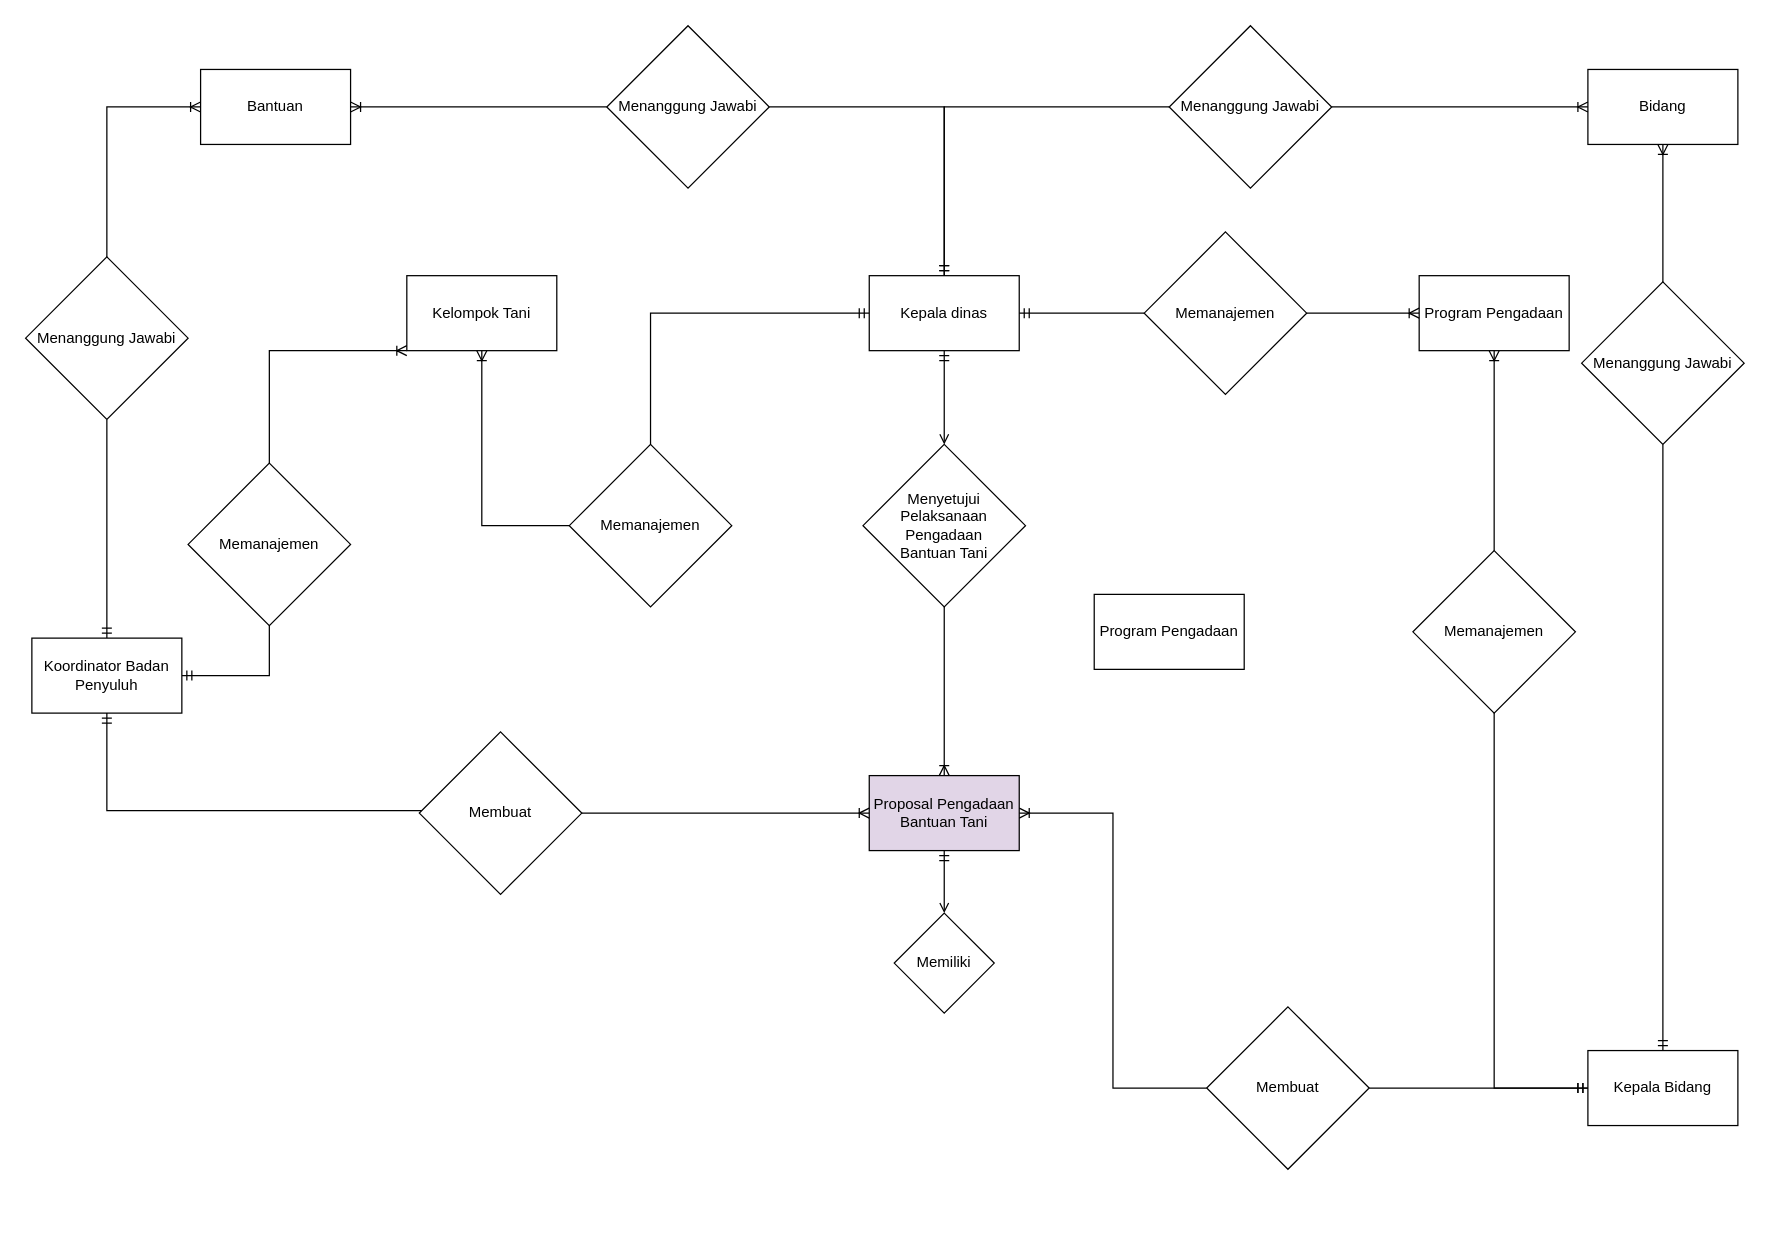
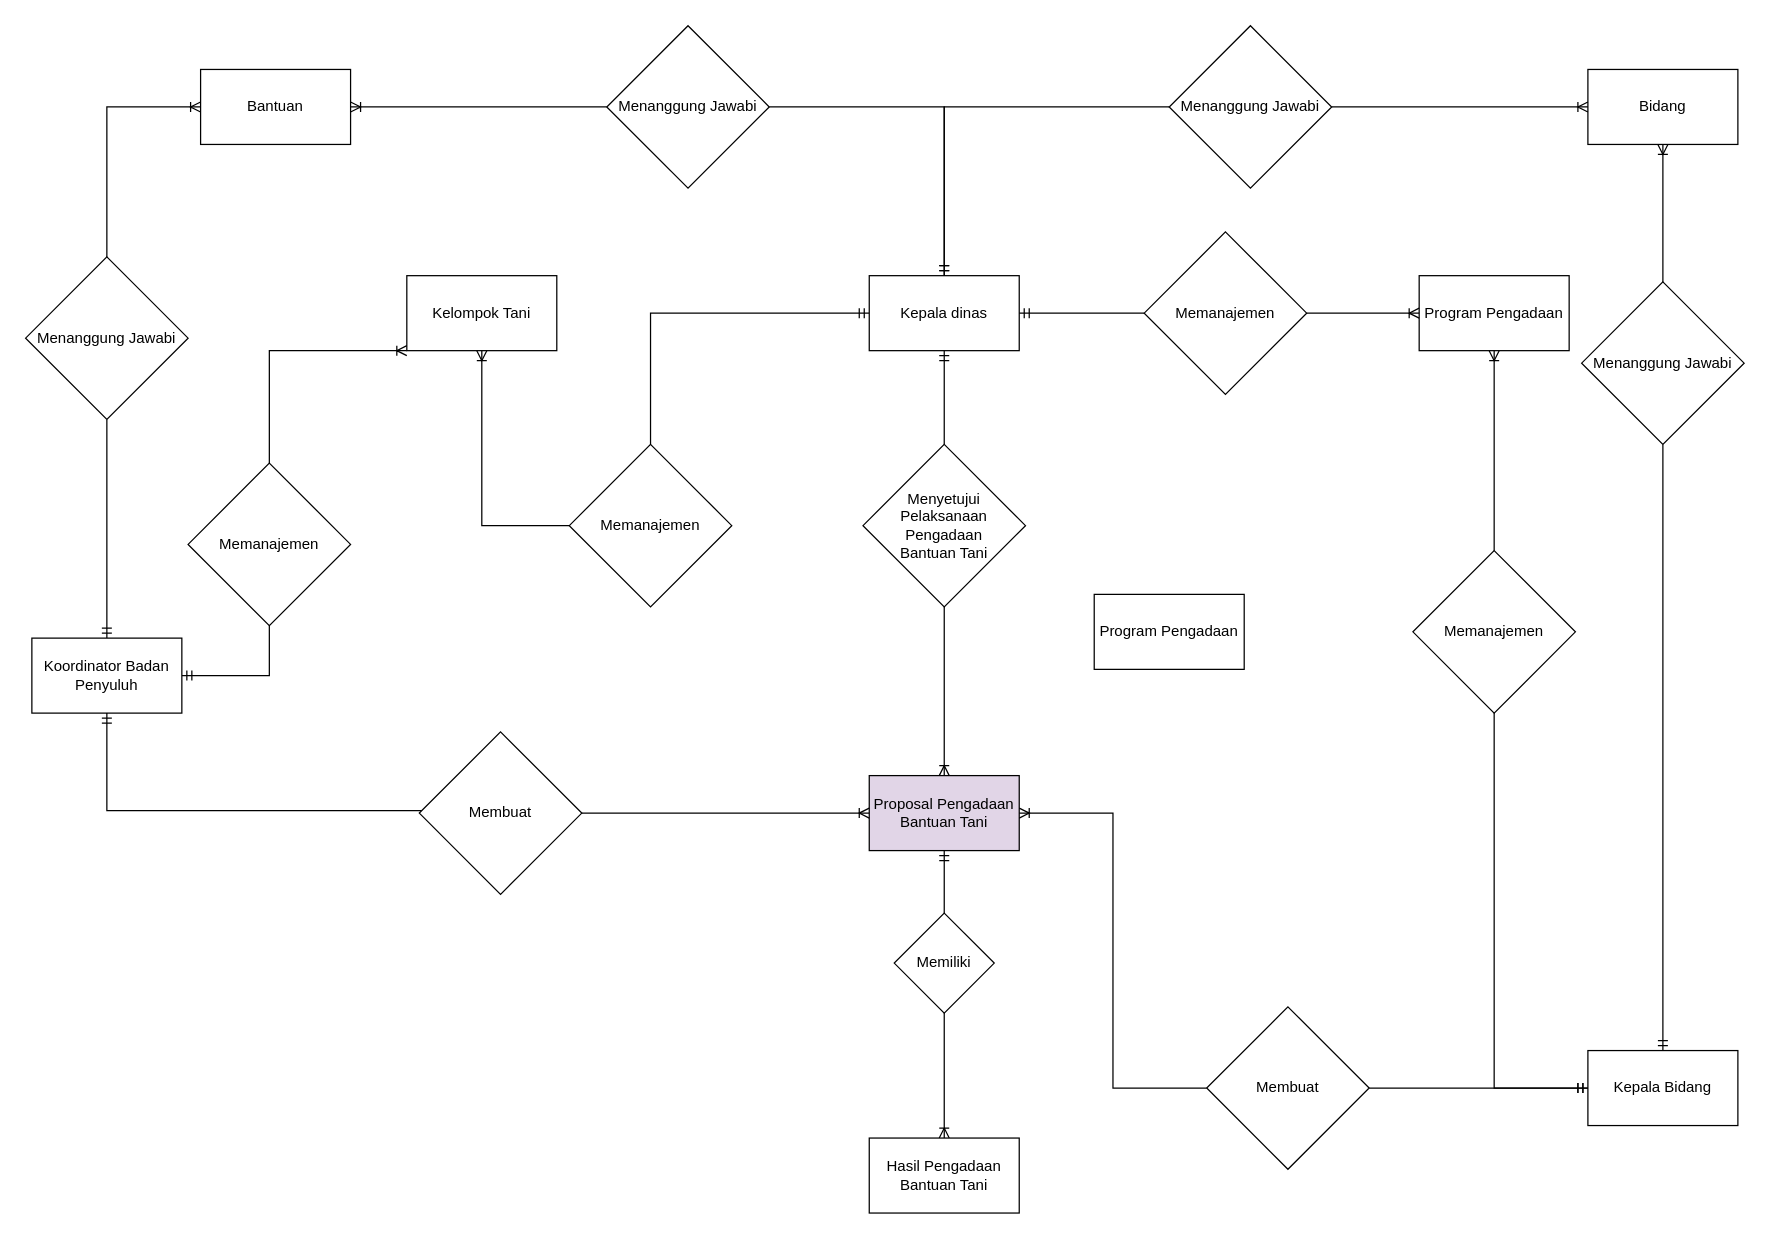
  <mxCell id="0" />
  <mxCell id="1" parent="0" />
  <mxCell id="2" style="edgeStyle=orthogonalEdgeStyle;rounded=0;orthogonalLoop=1;jettySize=auto;html=1;endArrow=ERoneToMany;endFill=0;" edge="1" parent="1" source="15" target="10"><mxGeometry relative="1" as="geometry"><Array as="points"><mxPoint x="765" y="420" /></Array></mxGeometry></mxCell>
  <mxCell id="3" style="edgeStyle=orthogonalEdgeStyle;rounded=0;orthogonalLoop=1;jettySize=auto;html=1;entryX=0.5;entryY=0;entryDx=0;entryDy=0;endArrow=none;endFill=0;startArrow=ERmandOne;startFill=0;" edge="1" parent="1" source="4" target="36"><mxGeometry relative="1" as="geometry" /></mxCell>
  <mxCell id="4" value="Kepala dinas" style="rounded=0;whiteSpace=wrap;html=1;" vertex="1" parent="1"><mxGeometry x="695" y="220" width="120" height="60" as="geometry" /></mxCell>
  <mxCell id="5" style="edgeStyle=orthogonalEdgeStyle;rounded=0;orthogonalLoop=1;jettySize=auto;html=1;startArrow=ERmandOne;startFill=0;endArrow=none;endFill=0;" edge="1" parent="1" source="6" target="18"><mxGeometry relative="1" as="geometry" /></mxCell>
  <mxCell id="6" value="Kepala Bidang" style="rounded=0;whiteSpace=wrap;html=1;" vertex="1" parent="1"><mxGeometry x="1270" y="840" width="120" height="60" as="geometry" /></mxCell>
  <mxCell id="7" style="edgeStyle=orthogonalEdgeStyle;rounded=0;orthogonalLoop=1;jettySize=auto;html=1;startArrow=ERmandOne;startFill=0;endArrow=none;endFill=0;" edge="1" parent="1" source="8" target="34"><mxGeometry relative="1" as="geometry" /></mxCell>
  <mxCell id="8" value="Koordinator Badan Penyuluh" style="rounded=0;whiteSpace=wrap;html=1;" vertex="1" parent="1"><mxGeometry x="25" y="510" width="120" height="60" as="geometry" /></mxCell>
+ <mxCell id="9" value="" style="edgeStyle=orthogonalEdgeStyle;rounded=0;orthogonalLoop=1;jettySize=auto;html=1;startArrow=none;startFill=0;endArrow=ERoneToMany;endFill=0;labelBorderColor=default;fontFamily=Times New Roman;labelBackgroundColor=default;" edge="1" parent="1" source="13" target="11"><mxGeometry relative="1" as="geometry" /></mxCell>
  <mxCell id="10" value="Proposal Pengadaan Bantuan Tani" style="rounded=0;whiteSpace=wrap;html=1;fillColor=#e1d5e7;" vertex="1" parent="1"><mxGeometry x="695" y="620" width="120" height="60" as="geometry" /></mxCell>
- <mxCell id="12" value="" style="edgeStyle=orthogonalEdgeStyle;rounded=0;orthogonalLoop=1;jettySize=auto;html=1;startArrow=ERmandOne;startFill=0;endArrow=open;endFill=0;labelBorderColor=default;fontFamily=Times New Roman;labelBackgroundColor=default;" edge="1" parent="1" source="10" target="13"><mxGeometry relative="1" as="geometry"><mxPoint x="1025" y="450" as="sourcePoint" /><mxPoint x="1025" y="630" as="targetPoint" /></mxGeometry></mxCell>
+ <mxCell id="11" value="Hasil Pengadaan Bantuan Tani" style="rounded=0;whiteSpace=wrap;html=1;" vertex="1" parent="1"><mxGeometry x="695" y="910" width="120" height="60" as="geometry" /></mxCell>
+ <mxCell id="12" value="" style="edgeStyle=orthogonalEdgeStyle;rounded=0;orthogonalLoop=1;jettySize=auto;html=1;startArrow=ERmandOne;startFill=0;endArrow=none;endFill=0;labelBorderColor=default;fontFamily=Times New Roman;labelBackgroundColor=default;" edge="1" parent="1" source="10" target="13"><mxGeometry relative="1" as="geometry"><mxPoint x="1025" y="450" as="sourcePoint" /><mxPoint x="1025" y="630" as="targetPoint" /></mxGeometry></mxCell>
  <mxCell id="13" value="Memiliki" style="rhombus;whiteSpace=wrap;html=1;verticalAlign=middle;" vertex="1" parent="1"><mxGeometry x="715" y="730" width="80" height="80" as="geometry" /></mxCell>
- <mxCell id="14" value="" style="edgeStyle=orthogonalEdgeStyle;rounded=0;orthogonalLoop=1;jettySize=auto;html=1;startArrow=ERmandOne;startFill=0;endArrow=open;endFill=0;" edge="1" parent="1" source="4" target="15"><mxGeometry relative="1" as="geometry"><mxPoint x="765" y="300" as="sourcePoint" /><mxPoint x="965" y="420" as="targetPoint" /><Array as="points" /></mxGeometry></mxCell>
+ <mxCell id="14" value="" style="edgeStyle=orthogonalEdgeStyle;rounded=0;orthogonalLoop=1;jettySize=auto;html=1;startArrow=ERmandOne;startFill=0;endArrow=none;endFill=0;" edge="1" parent="1" source="4" target="15"><mxGeometry relative="1" as="geometry"><mxPoint x="765" y="300" as="sourcePoint" /><mxPoint x="965" y="420" as="targetPoint" /><Array as="points" /></mxGeometry></mxCell>
  <mxCell id="15" value="Menyetujui Pelaksanaan Pengadaan &lt;br&gt;Bantuan Tani" style="rhombus;whiteSpace=wrap;html=1;verticalAlign=middle;" vertex="1" parent="1"><mxGeometry x="690" y="355" width="130" height="130" as="geometry" /></mxCell>
  <mxCell id="16" value="Bidang" style="rounded=0;whiteSpace=wrap;html=1;" vertex="1" parent="1"><mxGeometry x="1270" y="55" width="120" height="60" as="geometry" /></mxCell>
  <mxCell id="17" style="edgeStyle=orthogonalEdgeStyle;rounded=0;orthogonalLoop=1;jettySize=auto;html=1;endArrow=ERoneToMany;endFill=0;" edge="1" parent="1" source="18" target="16"><mxGeometry relative="1" as="geometry" /></mxCell>
  <mxCell id="18" value="Menanggung Jawabi" style="rhombus;whiteSpace=wrap;html=1;verticalAlign=middle;" vertex="1" parent="1"><mxGeometry x="1265" y="225" width="130" height="130" as="geometry" /></mxCell>
  <mxCell id="19" style="edgeStyle=orthogonalEdgeStyle;rounded=0;orthogonalLoop=1;jettySize=auto;html=1;startArrow=ERmandOne;startFill=0;endArrow=none;endFill=0;" edge="1" parent="1" target="22" source="8"><mxGeometry relative="1" as="geometry"><mxPoint x="200" y="190" as="sourcePoint" /><Array as="points"><mxPoint x="85" y="395" /></Array></mxGeometry></mxCell>
  <mxCell id="20" value="Bantuan" style="rounded=0;whiteSpace=wrap;html=1;" vertex="1" parent="1"><mxGeometry x="160" y="55" width="120" height="60" as="geometry" /></mxCell>
  <mxCell id="21" style="edgeStyle=orthogonalEdgeStyle;rounded=0;orthogonalLoop=1;jettySize=auto;html=1;endArrow=ERoneToMany;endFill=0;" edge="1" parent="1" source="22" target="20"><mxGeometry relative="1" as="geometry"><Array as="points"><mxPoint x="85" y="85" /></Array></mxGeometry></mxCell>
  <mxCell id="22" value="Menanggung Jawabi" style="rhombus;whiteSpace=wrap;html=1;verticalAlign=middle;" vertex="1" parent="1"><mxGeometry x="20" y="205" width="130" height="130" as="geometry" /></mxCell>
  <mxCell id="23" style="edgeStyle=orthogonalEdgeStyle;rounded=0;orthogonalLoop=1;jettySize=auto;html=1;startArrow=ERmandOne;startFill=0;endArrow=none;endFill=0;" edge="1" parent="1" target="25" source="4"><mxGeometry relative="1" as="geometry"><mxPoint x="935" y="330" as="sourcePoint" /><mxPoint x="875" y="180" as="targetPoint" /><Array as="points"><mxPoint x="755" y="85" /></Array></mxGeometry></mxCell>
  <mxCell id="24" style="edgeStyle=orthogonalEdgeStyle;rounded=0;orthogonalLoop=1;jettySize=auto;html=1;endArrow=ERoneToMany;endFill=0;" edge="1" parent="1" source="25" target="16"><mxGeometry relative="1" as="geometry"><mxPoint x="1150" y="540" as="targetPoint" /></mxGeometry></mxCell>
  <mxCell id="25" value="Menanggung Jawabi" style="rhombus;whiteSpace=wrap;html=1;verticalAlign=middle;" vertex="1" parent="1"><mxGeometry x="935" y="20" width="130" height="130" as="geometry" /></mxCell>
  <mxCell id="26" style="edgeStyle=orthogonalEdgeStyle;rounded=0;orthogonalLoop=1;jettySize=auto;html=1;startArrow=ERmandOne;startFill=0;endArrow=none;endFill=0;" edge="1" parent="1" target="28" source="4"><mxGeometry relative="1" as="geometry"><mxPoint x="377.5" y="20" as="sourcePoint" /><Array as="points"><mxPoint x="755" y="85" /></Array></mxGeometry></mxCell>
  <mxCell id="27" style="edgeStyle=orthogonalEdgeStyle;rounded=0;orthogonalLoop=1;jettySize=auto;html=1;endArrow=ERoneToMany;endFill=0;" edge="1" parent="1" source="28" target="20"><mxGeometry relative="1" as="geometry"><mxPoint x="592.5" y="230" as="targetPoint" /></mxGeometry></mxCell>
  <mxCell id="28" value="Menanggung Jawabi" style="rhombus;whiteSpace=wrap;html=1;verticalAlign=middle;" vertex="1" parent="1"><mxGeometry x="485" y="20" width="130" height="130" as="geometry" /></mxCell>
  <mxCell id="29" style="edgeStyle=orthogonalEdgeStyle;rounded=0;orthogonalLoop=1;jettySize=auto;html=1;startArrow=ERmandOne;startFill=0;endArrow=none;endFill=0;" edge="1" parent="1" target="31" source="8"><mxGeometry relative="1" as="geometry"><mxPoint x="175" y="857.5" as="sourcePoint" /><Array as="points"><mxPoint x="85" y="648" /></Array></mxGeometry></mxCell>
  <mxCell id="30" style="edgeStyle=orthogonalEdgeStyle;rounded=0;orthogonalLoop=1;jettySize=auto;html=1;endArrow=ERoneToMany;endFill=0;" edge="1" parent="1" source="31" target="10"><mxGeometry relative="1" as="geometry"><mxPoint x="515" y="742.5" as="targetPoint" /></mxGeometry></mxCell>
  <mxCell id="31" value="Membuat" style="rhombus;whiteSpace=wrap;html=1;verticalAlign=middle;" vertex="1" parent="1"><mxGeometry x="335" y="585" width="130" height="130" as="geometry" /></mxCell>
  <mxCell id="32" value="Kelompok Tani" style="rounded=0;whiteSpace=wrap;html=1;" vertex="1" parent="1"><mxGeometry x="325" y="220" width="120" height="60" as="geometry" /></mxCell>
  <mxCell id="33" style="edgeStyle=orthogonalEdgeStyle;rounded=0;orthogonalLoop=1;jettySize=auto;html=1;endArrow=ERoneToMany;endFill=0;" edge="1" parent="1" source="34" target="32"><mxGeometry relative="1" as="geometry"><Array as="points"><mxPoint x="215" y="280" /></Array></mxGeometry></mxCell>
  <mxCell id="34" value="Memanajemen" style="rhombus;whiteSpace=wrap;html=1;verticalAlign=middle;" vertex="1" parent="1"><mxGeometry x="150" y="370" width="130" height="130" as="geometry" /></mxCell>
  <mxCell id="35" style="edgeStyle=orthogonalEdgeStyle;rounded=0;orthogonalLoop=1;jettySize=auto;html=1;endArrow=ERoneToMany;endFill=0;" edge="1" parent="1" source="36" target="32"><mxGeometry relative="1" as="geometry" /></mxCell>
  <mxCell id="36" value="Memanajemen" style="rhombus;whiteSpace=wrap;html=1;verticalAlign=middle;" vertex="1" parent="1"><mxGeometry x="455" y="355" width="130" height="130" as="geometry" /></mxCell>
  <mxCell id="37" value="" style="edgeStyle=orthogonalEdgeStyle;rounded=0;orthogonalLoop=1;jettySize=auto;html=1;endArrow=none;endFill=0;startArrow=ERmandOne;startFill=0;" edge="1" parent="1" source="6" target="39"><mxGeometry relative="1" as="geometry"><mxPoint x="1270" y="650" as="sourcePoint" /><mxPoint x="815" y="650" as="targetPoint" /><Array as="points" /></mxGeometry></mxCell>
  <mxCell id="38" style="edgeStyle=orthogonalEdgeStyle;rounded=0;orthogonalLoop=1;jettySize=auto;html=1;entryX=1;entryY=0.5;entryDx=0;entryDy=0;endArrow=ERoneToMany;endFill=0;" edge="1" parent="1" source="39" target="10"><mxGeometry relative="1" as="geometry" /></mxCell>
  <mxCell id="39" value="Membuat" style="rhombus;whiteSpace=wrap;html=1;verticalAlign=middle;" vertex="1" parent="1"><mxGeometry x="965" y="805" width="130" height="130" as="geometry" /></mxCell>
  <mxCell id="40" style="edgeStyle=orthogonalEdgeStyle;rounded=0;orthogonalLoop=1;jettySize=auto;html=1;endArrow=none;endFill=0;startArrow=ERmandOne;startFill=0;" edge="1" parent="1" target="45" source="6"><mxGeometry relative="1" as="geometry"><mxPoint x="1365" y="289.79" as="sourcePoint" /></mxGeometry></mxCell>
  <mxCell id="41" style="edgeStyle=orthogonalEdgeStyle;rounded=0;orthogonalLoop=1;jettySize=auto;html=1;startArrow=ERmandOne;startFill=0;endArrow=none;endFill=0;" edge="1" parent="1" target="43" source="4"><mxGeometry relative="1" as="geometry"><mxPoint x="815" y="579.79" as="sourcePoint" /><mxPoint x="1035" y="340" as="targetPoint" /><Array as="points"><mxPoint x="885" y="250" /></Array></mxGeometry></mxCell>
  <mxCell id="42" value="Program Pengadaan" style="rounded=0;whiteSpace=wrap;html=1;" vertex="1" parent="1"><mxGeometry x="1135" y="220" width="120" height="60" as="geometry" /></mxCell>
  <mxCell id="43" value="Memanajemen" style="rhombus;whiteSpace=wrap;html=1;verticalAlign=middle;" vertex="1" parent="1"><mxGeometry x="915" y="185" width="130" height="130" as="geometry" /></mxCell>
  <mxCell id="44" style="edgeStyle=orthogonalEdgeStyle;rounded=0;orthogonalLoop=1;jettySize=auto;html=1;endArrow=ERoneToMany;endFill=0;" edge="1" parent="1" source="45" target="42"><mxGeometry relative="1" as="geometry" /></mxCell>
  <mxCell id="45" value="Memanajemen" style="rhombus;whiteSpace=wrap;html=1;verticalAlign=middle;" vertex="1" parent="1"><mxGeometry x="1130" y="440" width="130" height="130" as="geometry" /></mxCell>
  <mxCell id="46" style="edgeStyle=orthogonalEdgeStyle;rounded=0;orthogonalLoop=1;jettySize=auto;html=1;endArrow=ERoneToMany;endFill=0;" edge="1" parent="1" source="43" target="42"><mxGeometry relative="1" as="geometry"><mxPoint x="1340" y="235" as="sourcePoint" /><mxPoint x="1195" y="240" as="targetPoint" /></mxGeometry></mxCell>
  <mxCell id="47" value="Program Pengadaan" style="rounded=0;whiteSpace=wrap;html=1;" vertex="1" parent="1"><mxGeometry x="875" y="475" width="120" height="60" as="geometry" /></mxCell>
